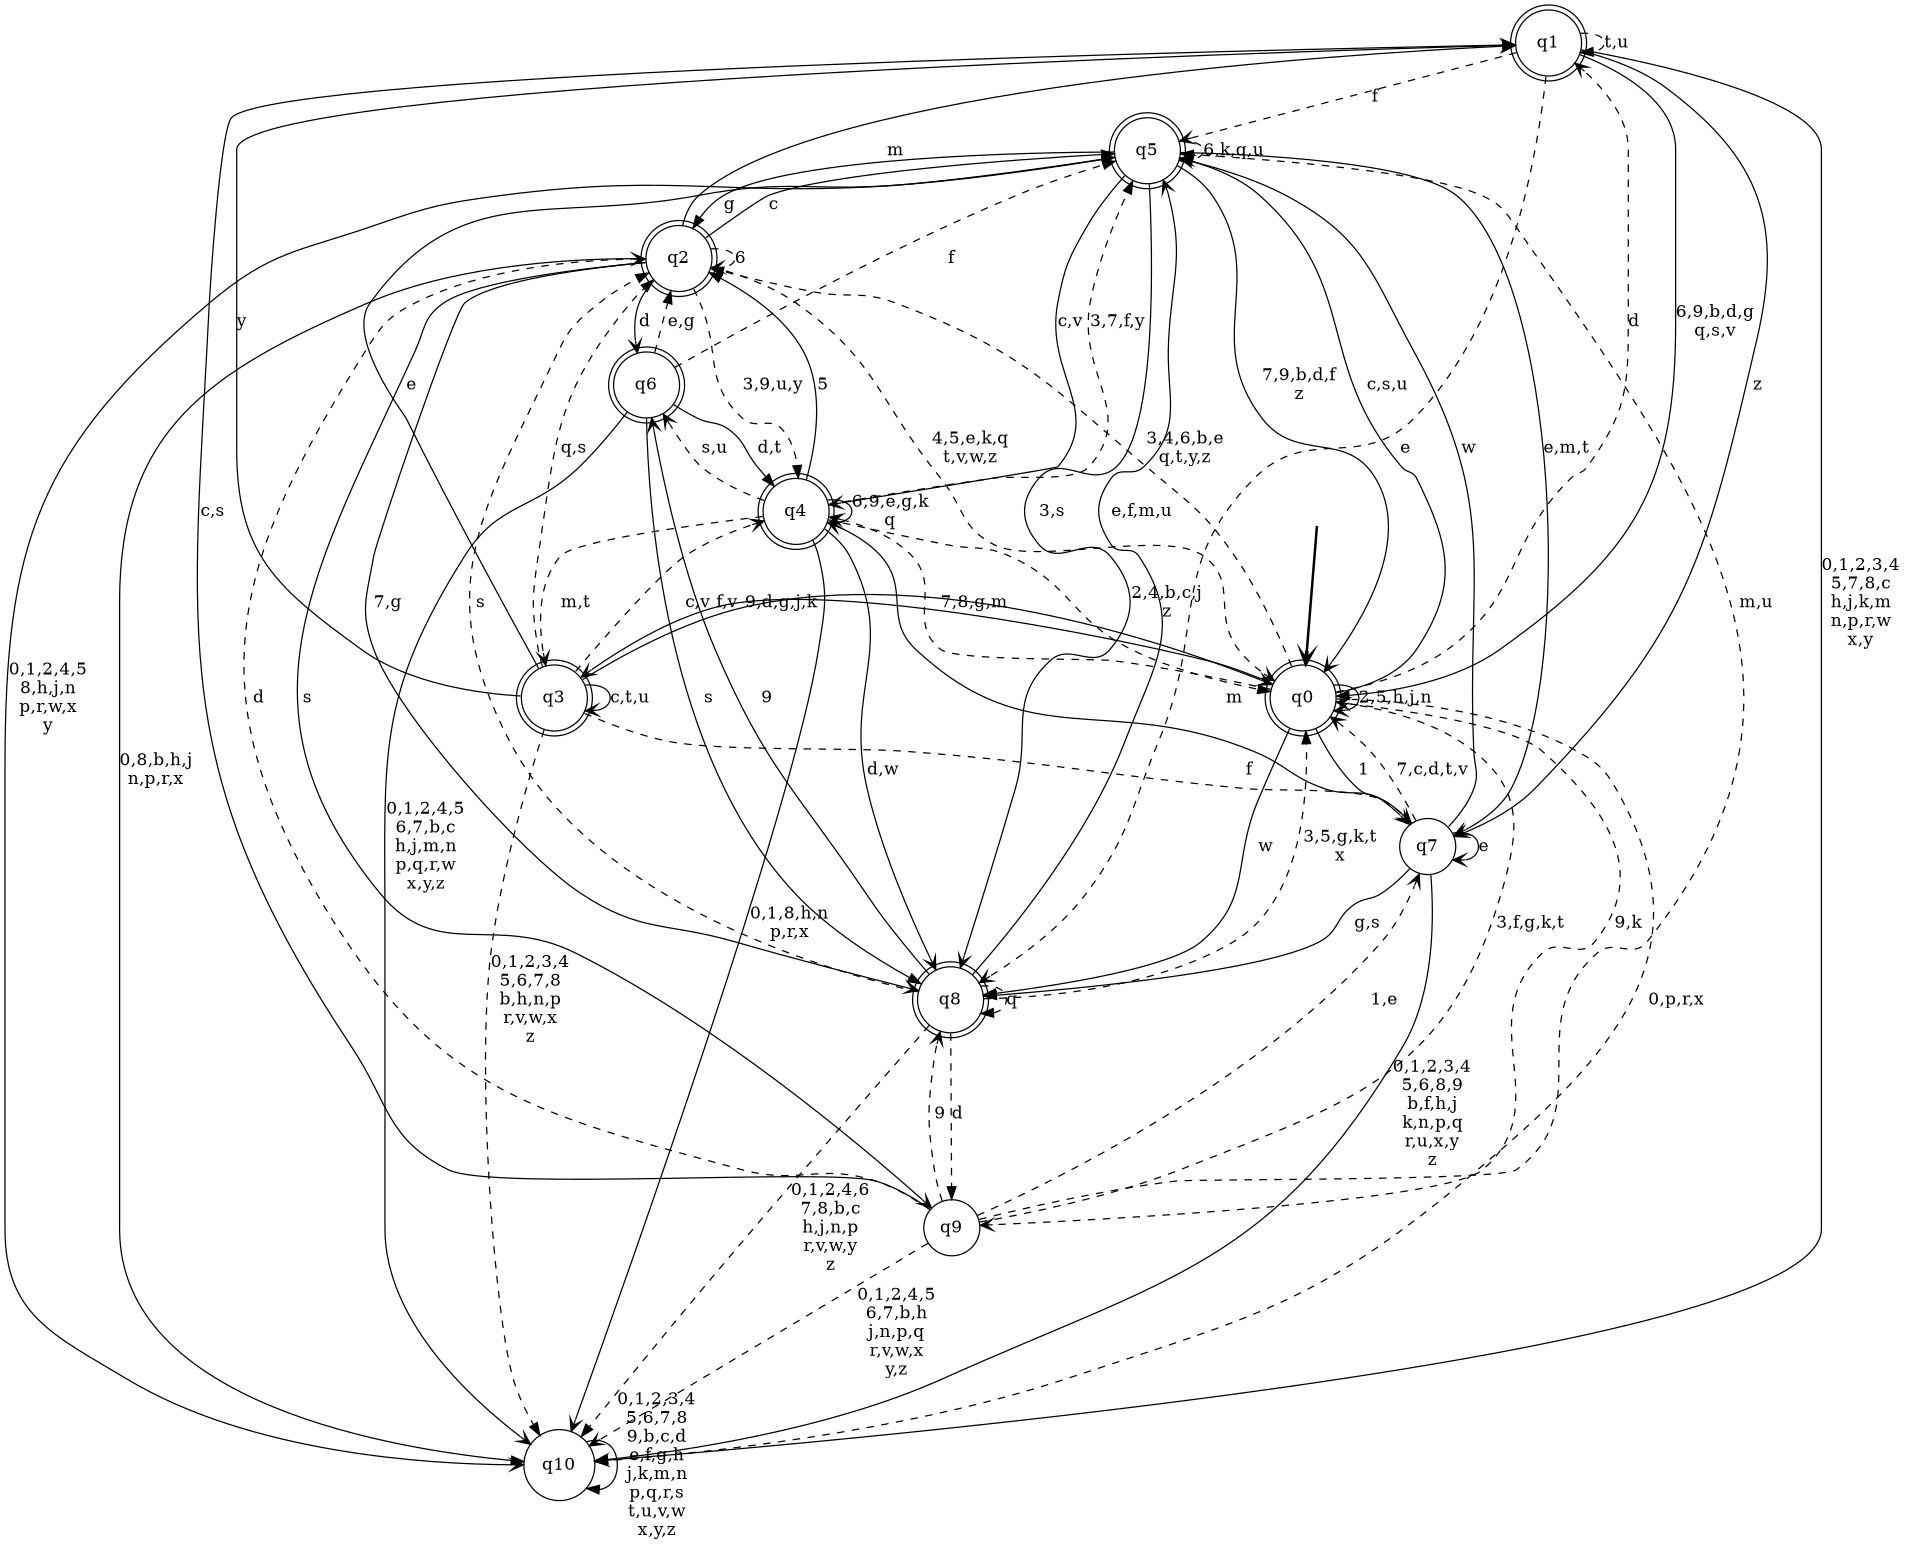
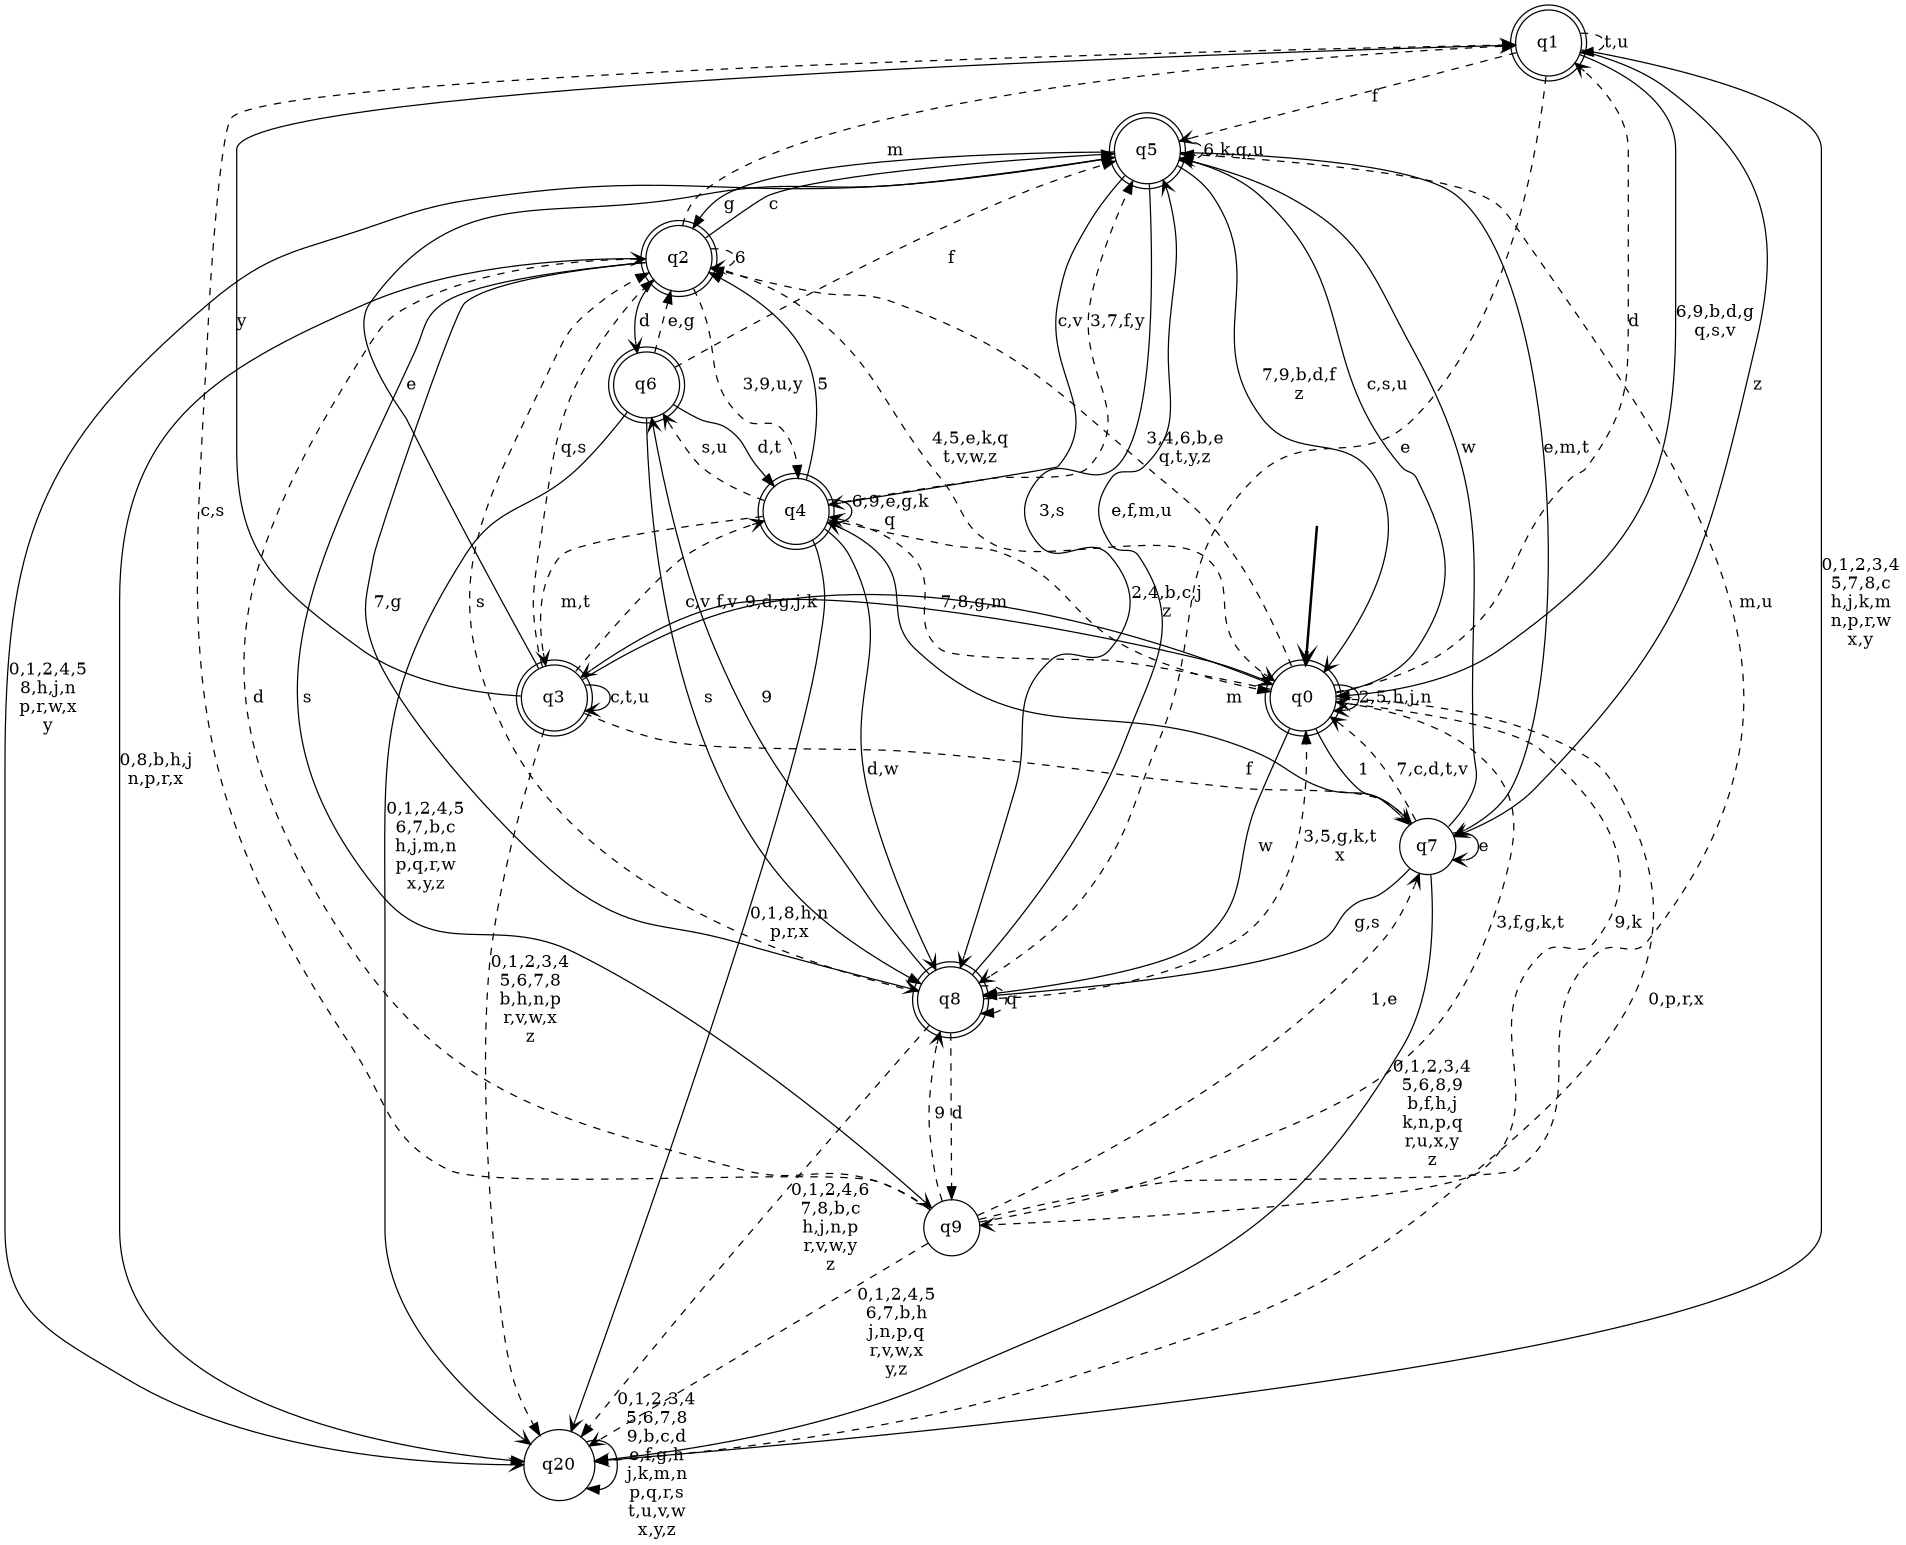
  digraph {
    rankdir=TB
    node [shape=doublecircle style="rounded,filled" color=black fillcolor=white]
    edge [arrowhead=vee style=solid]
    __start0 [height=0 shape=none style=invis width=0 color="" fillcolor=""]
    n2 [label=q0]
    n3 [label=q1]
    n4 [label=q2]
    n5 [label=q3]
    n6 [label=q4]
    n7 [label=q5]
    n8 [label=q7 shape=circle style=filled]
    n9 [label=q8]
    n10 [label=q9 shape=circle style=filled]
-   n11 [label=q10 shape=circle style=filled]
+   n11 [label=q20 shape=circle style=filled]
    n12 [label=q6]
    subgraph cluster_1 {
      nodesep=0.15
      ranksep=0.15
      style=invis
      __start0
      n2
    }
    __start0 -> n2 [penwidth=2]
    n2 -> n2 [label="2,5,h,j,n"]
    n2 -> n3 [label=d style=dashed]
    n2 -> n4 [arrowhead=normal label="3,4,6,b,e\nq,t,y,z" style=dashed]
    n2 -> n5 [label="f,v"]
    n2 -> n6 [label="7,8,g,m" style=dashed]
    n2 -> n7 [label="c,s,u"]
    n2 -> n8 [label=1]
    n2 -> n9 [arrowhead=normal label=w]
    n2 -> n10 [label="9,k" style=dashed]
    n2 -> n11 [arrowhead=normal label="0,p,r,x" style=dashed]
    n3 -> n2 [arrowhead=normal label="6,9,b,d,g\nq,s,v"]
    n3 -> n3 [arrowhead=normal label="t,u" style=dashed]
    n3 -> n7 [label=f style=dashed]
    n3 -> n8 [label=z]
    n3 -> n9 [label=e style=dashed]
    n3 -> n11 [label="0,1,2,3,4\n5,7,8,c\nh,j,k,m\nn,p,r,w\nx,y"]
    n4 -> n2 [label="4,5,e,k,q\nt,v,w,z" style=dashed]
-   n4 -> n3 [label=m]
+   n4 -> n3 [label=m style=dashed]
    n4 -> n4 [label=6 style=dashed]
    n4 -> n6 [arrowhead=normal label="3,9,u,y" style=dashed]
    n4 -> n7 [arrowhead=normal label=c]
    n4 -> n9 [label="7,g"]
    n4 -> n10 [label=s]
    n4 -> n11 [arrowhead=normal label="0,8,b,h,j\nn,p,r,x"]
    n4 -> n12 [label=d]
    n5 -> n2 [label="9,d,g,j,k"]
    n5 -> n3 [arrowhead=normal label=y]
    n5 -> n4 [arrowhead=normal label="q,s" style=dashed]
    n5 -> n5 [label="c,t,u"]
    n5 -> n6 [label="c,v" style=dashed]
    n5 -> n7 [arrowhead=normal label=e]
    n5 -> n8 [label=f style=dashed]
    n5 -> n11 [arrowhead=normal label="0,1,2,3,4\n5,6,7,8\nb,h,n,p\nr,v,w,x\nz" style=dashed]
    n6 -> n2 [arrowhead=normal label="2,4,b,c,j\nz" style=dashed]
    n6 -> n4 [arrowhead=normal label=5]
    n6 -> n5 [label="m,t" style=dashed]
    n6 -> n6 [label="6,9,e,g,k\nq"]
    n6 -> n7 [arrowhead=normal label="3,7,f,y" style=dashed]
    n6 -> n9 [label="d,w"]
    n6 -> n11 [label="0,1,8,h,n\np,r,x"]
    n6 -> n12 [label="s,u" style=dashed]
    n7 -> n2 [label="7,9,b,d,f\nz"]
    n7 -> n4 [arrowhead=normal label=g]
    n7 -> n6 [label="c,v"]
    n7 -> n7 [label="6,k,q,u" style=dashed]
    n7 -> n8 [label="e,m,t"]
    n7 -> n9 [label="3,s"]
    n7 -> n11 [label="0,1,2,4,5\n8,h,j,n\np,r,w,x\ny"]
    n8 -> n2 [label="7,c,d,t,v" style=dashed]
    n8 -> n6 [label=m]
    n8 -> n7 [arrowhead=normal label=w]
    n8 -> n8 [label=e]
    n8 -> n9 [arrowhead=normal label="g,s"]
    n8 -> n11 [arrowhead=normal label="0,1,2,3,4\n5,6,8,9\nb,f,h,j\nk,n,p,q\nr,u,x,y\nz"]
    n9 -> n2 [arrowhead=normal label="3,5,g,k,t\nx" style=dashed]
    n9 -> n4 [arrowhead=normal label=s style=dashed]
    n9 -> n7 [label="e,f,m,u"]
    n9 -> n9 [arrowhead=normal label=q style=dashed]
    n9 -> n10 [arrowhead=normal label=d style=dashed]
    n9 -> n11 [arrowhead=normal label="0,1,2,4,6\n7,8,b,c\nh,j,n,p\nr,v,w,y\nz" style=dashed]
    n9 -> n12 [label=9]
    n10 -> n2 [label="3,f,g,k,t" style=dashed]
-   n10 -> n3 [label="c,s"]
+   n10 -> n3 [label="c,s" style=dashed]
    n10 -> n4 [label=d style=dashed]
    n10 -> n7 [arrowhead=normal label="m,u" style=dashed]
    n10 -> n8 [label="1,e" style=dashed]
    n10 -> n9 [label=9 style=dashed]
    n10 -> n11 [label="0,1,2,4,5\n6,7,b,h\nj,n,p,q\nr,v,w,x\ny,z" style=dashed]
    n11 -> n11 [arrowhead=normal label="0,1,2,3,4\n5,6,7,8\n9,b,c,d\ne,f,g,h\nj,k,m,n\np,q,r,s\nt,u,v,w\nx,y,z"]
    n12 -> n4 [arrowhead=normal label="e,g" style=dashed]
    n12 -> n6 [arrowhead=normal label="d,t"]
    n12 -> n7 [arrowhead=normal label=f style=dashed]
    n12 -> n9 [arrowhead=normal label=s]
    n12 -> n11 [label="0,1,2,4,5\n6,7,b,c\nh,j,m,n\np,q,r,w\nx,y,z"]
  }
